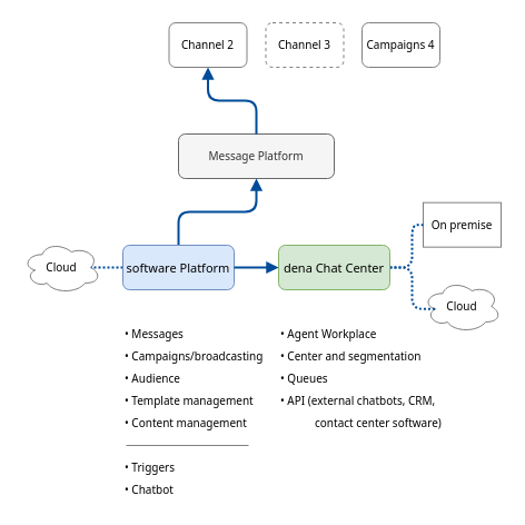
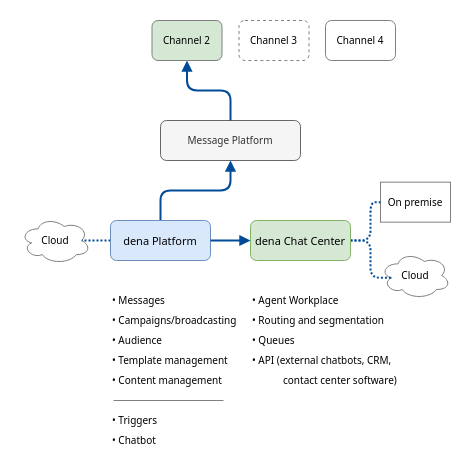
  <mxCell id="0" />
  <mxCell id="1" parent="0" />
  <mxCell id="2" value="" style="group" vertex="1" connectable="0" parent="1"><mxGeometry x="20" y="20" width="430" height="430" as="geometry" /></mxCell>
  <mxCell id="3" value="Message Platform" style="rounded=1;fontFamily=segoe ui;fontSize=10;fillColor=#f5f5f5;strokeColor=#666666;fontColor=#333333;" vertex="1" parent="2"><mxGeometry x="140" y="100" width="140" height="40" as="geometry" /></mxCell>
  <mxCell id="4" value="Cloud" style="ellipse;shape=cloud;fontFamily=segoe ui;fontSize=10;strokeColor=#808080;aspect=fixed;" vertex="1" parent="2"><mxGeometry y="196.67" width="70" height="46.67" as="geometry" /></mxCell>
  <mxCell id="5" value="" style="edgeStyle=orthogonalEdgeStyle;orthogonalLoop=1;jettySize=auto;exitX=0.5;exitY=0;exitDx=0;exitDy=0;entryX=0.5;entryY=1;entryDx=0;entryDy=0;fontFamily=segoe ui;fontSize=10;rounded=1;strokeColor=#004C99;strokeWidth=2;endArrow=block;endFill=1;" edge="1" parent="2" source="3" target="18"><mxGeometry x="-162" as="geometry"><mxPoint x="203" y="110" as="sourcePoint" /><mxPoint x="8" y="50" as="targetPoint" /></mxGeometry></mxCell>
  <mxCell id="6" value="" style="edgeStyle=orthogonalEdgeStyle;orthogonalLoop=1;jettySize=auto;entryX=0.5;entryY=1;entryDx=0;entryDy=0;fontFamily=segoe ui;fontSize=10;rounded=1;strokeColor=#004C99;strokeWidth=2;endArrow=block;endFill=1;exitX=0.5;exitY=0;exitDx=0;exitDy=0;" edge="1" parent="2" source="33" target="3"><mxGeometry x="-162" as="geometry"><mxPoint x="68" y="140" as="sourcePoint" /><mxPoint x="259" y="140" as="targetPoint" /></mxGeometry></mxCell>
  <mxCell id="7" value="" style="orthogonalLoop=1;jettySize=auto;exitX=0;exitY=0.5;exitDx=0;exitDy=0;entryX=0.875;entryY=0.5;entryDx=0;entryDy=0;fontFamily=segoe ui;fontSize=10;rounded=1;strokeColor=#004C99;strokeWidth=2;endArrow=none;endFill=0;dashed=1;dashPattern=1 1;entryPerimeter=0;" edge="1" parent="2" source="33" target="4"><mxGeometry x="-162" as="geometry"><mxPoint x="-12" y="370" as="sourcePoint" /><mxPoint x="28" y="310" as="targetPoint" /></mxGeometry></mxCell>
  <mxCell id="8" value="" style="group;fontSize=10;" vertex="1" connectable="0" parent="2"><mxGeometry x="90" y="270" width="180" height="160" as="geometry" /></mxCell>
  <mxCell id="9" value="• Messages" style="text;strokeColor=none;fillColor=none;align=left;verticalAlign=middle;rounded=0;fontFamily=segoe ui;fontSize=10;" vertex="1" parent="8"><mxGeometry width="180" height="20" as="geometry" /></mxCell>
  <mxCell id="10" value="• Campaigns/broadcasting" style="text;strokeColor=none;fillColor=none;align=left;verticalAlign=middle;rounded=0;fontFamily=segoe ui;fontSize=10;" vertex="1" parent="8"><mxGeometry y="20" width="180" height="20" as="geometry" /></mxCell>
  <mxCell id="11" value="• Audience" style="text;strokeColor=none;fillColor=none;align=left;verticalAlign=middle;rounded=0;fontFamily=segoe ui;fontSize=10;" vertex="1" parent="8"><mxGeometry y="40" width="180" height="20" as="geometry" /></mxCell>
  <mxCell id="12" value="• Template management" style="text;strokeColor=none;fillColor=none;align=left;verticalAlign=middle;rounded=0;fontFamily=segoe ui;fontSize=10;" vertex="1" parent="8"><mxGeometry y="60" width="180" height="20" as="geometry" /></mxCell>
  <mxCell id="13" value="• Content management" style="text;strokeColor=none;fillColor=none;align=left;verticalAlign=middle;rounded=0;fontFamily=segoe ui;fontSize=10;" vertex="1" parent="8"><mxGeometry y="80" width="180" height="20" as="geometry" /></mxCell>
  <mxCell id="14" value="• Triggers" style="text;strokeColor=none;fillColor=none;align=left;verticalAlign=middle;rounded=0;fontFamily=segoe ui;fontSize=10;" vertex="1" parent="8"><mxGeometry y="120" width="180" height="20" as="geometry" /></mxCell>
  <mxCell id="15" value="" style="endArrow=none;rounded=0;fontFamily=segoe ui;fontSize=10;strokeColor=#808080;strokeWidth=1;" edge="1" parent="8"><mxGeometry x="-149" y="-280" width="50" height="50" as="geometry"><mxPoint x="3" y="110" as="sourcePoint" /><mxPoint x="113" y="110" as="targetPoint" /></mxGeometry></mxCell>
  <mxCell id="16" value="• Chatbot" style="text;strokeColor=none;fillColor=none;align=left;verticalAlign=middle;rounded=0;fontFamily=segoe ui;fontSize=10;" vertex="1" parent="8"><mxGeometry y="140" width="180" height="20" as="geometry" /></mxCell>
  <mxCell id="17" value="" style="group" vertex="1" connectable="0" parent="2"><mxGeometry x="45" width="330" height="40" as="geometry" /></mxCell>
- <mxCell id="18" value="Channel 2" style="rounded=1;fontFamily=segoe ui;fontSize=10;strokeColor=#808080;" vertex="1" parent="17"><mxGeometry x="86.5" width="70" height="40" as="geometry" /></mxCell>
+ <mxCell id="18" value="Channel 2" style="rounded=1;fontFamily=segoe ui;fontSize=10;strokeColor=#808080;fillColor=#d5e8d4;" vertex="1" parent="17"><mxGeometry x="86.5" width="70" height="40" as="geometry" /></mxCell>
  <mxCell id="19" value="Channel 3" style="rounded=1;fontFamily=segoe ui;fontSize=10;strokeColor=#808080;dashed=1;" vertex="1" parent="17"><mxGeometry x="173.5" width="70" height="40" as="geometry" /></mxCell>
- <mxCell id="20" value="Campaigns 4" style="rounded=1;fontFamily=segoe ui;fontSize=10;strokeColor=#808080;" vertex="1" parent="17"><mxGeometry x="260" width="70" height="40" as="geometry" /></mxCell>
+ <mxCell id="20" value="Channel 4" style="rounded=1;fontFamily=segoe ui;fontSize=10;strokeColor=#808080;" vertex="1" parent="17"><mxGeometry x="260" width="70" height="40" as="geometry" /></mxCell>
  <mxCell id="21" value="" style="group" vertex="1" connectable="0" parent="2"><mxGeometry x="360" y="161.67" width="70" height="116.66" as="geometry" /></mxCell>
  <mxCell id="22" value="Cloud" style="ellipse;shape=cloud;fontFamily=segoe ui;fontSize=10;strokeColor=#808080;aspect=fixed;" vertex="1" parent="21"><mxGeometry y="69.99" width="70" height="46.67" as="geometry" /></mxCell>
  <mxCell id="23" value="On premise" style="rounded=0;fontFamily=segoe ui;fontSize=10;strokeColor=#808080;" vertex="1" parent="21"><mxGeometry width="70" height="40" as="geometry" /></mxCell>
  <mxCell id="24" value="" style="edgeStyle=orthogonalEdgeStyle;orthogonalLoop=1;jettySize=auto;exitX=1;exitY=0.5;exitDx=0;exitDy=0;entryX=0.16;entryY=0.55;entryDx=0;entryDy=0;fontFamily=segoe ui;fontSize=10;rounded=1;strokeColor=#004C99;strokeWidth=2;endArrow=none;endFill=0;dashed=1;dashPattern=1 1;entryPerimeter=0;" edge="1" parent="2" source="34" target="22"><mxGeometry x="-220" y="-50" as="geometry"><mxPoint x="353" y="310" as="sourcePoint" /><mxPoint x="423" y="310" as="targetPoint" /></mxGeometry></mxCell>
  <mxCell id="25" value="" style="edgeStyle=orthogonalEdgeStyle;orthogonalLoop=1;jettySize=auto;exitX=1;exitY=0.5;exitDx=0;exitDy=0;entryX=0;entryY=0.5;entryDx=0;entryDy=0;fontFamily=segoe ui;fontSize=10;rounded=1;strokeColor=#004C99;strokeWidth=2;endArrow=none;endFill=0;dashed=1;dashPattern=1 1;" edge="1" parent="2" source="34" target="23"><mxGeometry x="-220" y="-50" as="geometry"><mxPoint x="448" y="230" as="sourcePoint" /><mxPoint x="486.4" y="242.0" as="targetPoint" /></mxGeometry></mxCell>
  <mxCell id="26" value="" style="group" vertex="1" connectable="0" parent="2"><mxGeometry x="230" y="270" width="181" height="100" as="geometry" /></mxCell>
  <mxCell id="27" value="• Agent Workplace" style="text;strokeColor=none;fillColor=none;align=left;verticalAlign=middle;rounded=0;fontFamily=segoe ui;fontSize=10;" vertex="1" parent="26"><mxGeometry width="180" height="20" as="geometry" /></mxCell>
- <mxCell id="28" value="• Center and segmentation" style="text;strokeColor=none;fillColor=none;align=left;verticalAlign=middle;rounded=0;fontFamily=segoe ui;fontSize=10;" vertex="1" parent="26"><mxGeometry y="20" width="180" height="20" as="geometry" /></mxCell>
+ <mxCell id="28" value="• Routing and segmentation" style="text;strokeColor=none;fillColor=none;align=left;verticalAlign=middle;rounded=0;fontFamily=segoe ui;fontSize=10;" vertex="1" parent="26"><mxGeometry y="20" width="180" height="20" as="geometry" /></mxCell>
  <mxCell id="29" value="• Queues" style="text;strokeColor=none;fillColor=none;align=left;verticalAlign=middle;rounded=0;fontFamily=segoe ui;fontSize=10;" vertex="1" parent="26"><mxGeometry y="40" width="180" height="20" as="geometry" /></mxCell>
  <mxCell id="30" value="• API (external chatbots, CRM," style="text;strokeColor=none;fillColor=none;align=left;verticalAlign=middle;rounded=0;fontFamily=segoe ui;fontSize=10;" vertex="1" parent="26"><mxGeometry y="60" width="180" height="20" as="geometry" /></mxCell>
  <mxCell id="31" value="contact center software)" style="text;strokeColor=none;fillColor=none;align=left;verticalAlign=middle;rounded=0;fontFamily=segoe ui;fontSize=10;" vertex="1" parent="26"><mxGeometry x="31" y="80" width="150" height="20" as="geometry" /></mxCell>
  <mxCell id="32" value="" style="group" vertex="1" connectable="0" parent="2"><mxGeometry x="90" y="200" width="240" height="40" as="geometry" /></mxCell>
- <mxCell id="33" value="software Platform" style="rounded=1;fontFamily=segoe ui;fontSize=11;fillColor=#dae8fc;strokeColor=#6c8ebf;" vertex="1" parent="32"><mxGeometry width="100" height="40" as="geometry" /></mxCell>
+ <mxCell id="33" value="dena Platform" style="rounded=1;fontFamily=segoe ui;fontSize=11;fillColor=#dae8fc;strokeColor=#6c8ebf;" vertex="1" parent="32"><mxGeometry width="100" height="40" as="geometry" /></mxCell>
  <mxCell id="34" value="dena Chat Center" style="rounded=1;fontFamily=segoe ui;fontSize=11;fillColor=#d5e8d4;strokeColor=#82b366;" vertex="1" parent="32"><mxGeometry x="140" width="100" height="40" as="geometry" /></mxCell>
  <mxCell id="35" value="" style="edgeStyle=orthogonalEdgeStyle;orthogonalLoop=1;jettySize=auto;exitX=1;exitY=0.5;exitDx=0;exitDy=0;entryX=0;entryY=0.5;entryDx=0;entryDy=0;fontFamily=segoe ui;fontSize=11;rounded=1;strokeColor=#004C99;strokeWidth=2;endArrow=block;endFill=1;" edge="1" parent="32" source="33" target="34"><mxGeometry x="770" y="750" as="geometry"><mxPoint x="1213" y="930" as="sourcePoint" /><mxPoint x="1408" y="870" as="targetPoint" /></mxGeometry></mxCell>
